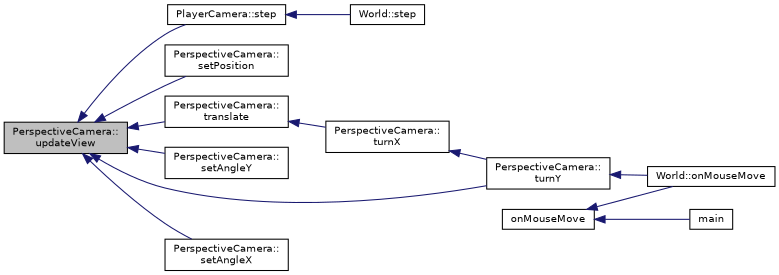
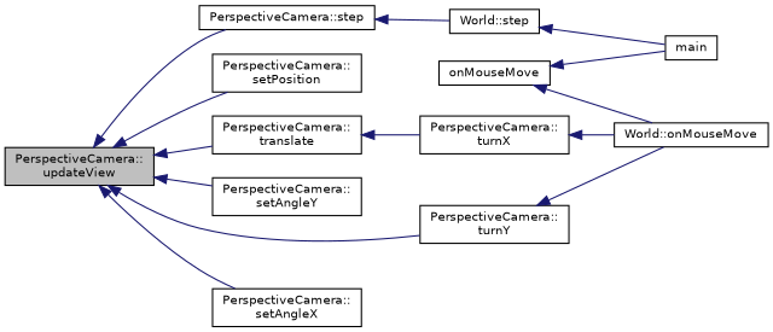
  digraph {
    rankdir=LR
    node [color=black fillcolor=white fontname=Helvetica fontsize=10 shape=record style=filled]
    edge [color=midnightblue dir=back fontname=Helvetica fontsize=10 labelfontname=Helvetica labelfontsize=10 style=solid]
    n1 [fillcolor=grey75 fontcolor=black height=0.2 label="PerspectiveCamera::\lupdateView" width=0.4]
-   n2 [height=0.2 label="PlayerCamera::step" width=0.4]
+   n2 [height=0.2 label="PerspectiveCamera::step" width=0.4]
    n3 [height=0.2 label="PerspectiveCamera::\lsetPosition" width=0.4]
    n4 [height=0.2 label="PerspectiveCamera::\ltranslate" width=0.4]
    n5 [height=0.2 label="PerspectiveCamera::\lsetAngleY" width=0.4]
    n6 [height=0.2 label="PerspectiveCamera::\lturnY" width=0.4]
    n7 [height=0.2 label="PerspectiveCamera::\lsetAngleX" width=0.4]
    n8 [height=0.2 label="World::step" width=0.4]
    n9 [height=0.2 label="PerspectiveCamera::\lturnX" width=0.4]
    n10 [height=0.2 label="World::onMouseMove" width=0.4]
    n11 [height=0.2 label=main width=0.4]
    n12 [height=0.2 label=onMouseMove width=0.4]
    n1 -> n2
    n1 -> n3
    n1 -> n4
    n1 -> n5
    n1 -> n6
    n1 -> n7
    n2 -> n8
    n4 -> n9
    n6 -> n10
-   n9 -> n6
+   n8 -> n11
+   n9 -> n10
    n12 -> n10
    n12 -> n11
  }
